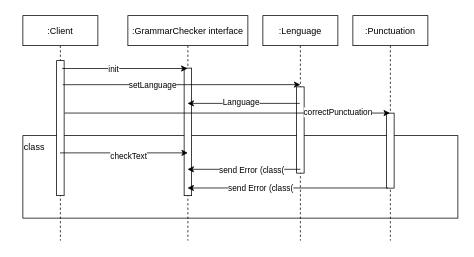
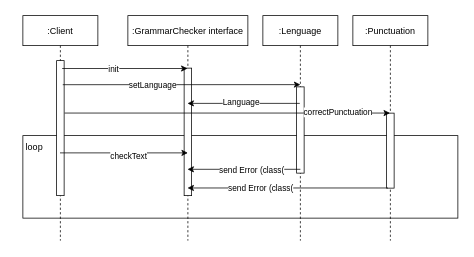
  <mxCell id="0" />
  <mxCell id="1" parent="0" />
  <mxCell id="2" value="" style="rounded=0;whiteSpace=wrap;html=1;" vertex="1" parent="1"><mxGeometry x="30" y="180" width="580" height="110" as="geometry" /></mxCell>
  <mxCell id="3" value=":Client" style="shape=umlLifeline;perimeter=lifelinePerimeter;container=1;collapsible=0;recursiveResize=0;rounded=0;shadow=0;strokeWidth=1;" parent="1" vertex="1"><mxGeometry x="30" y="20" width="100" height="300" as="geometry" /></mxCell>
  <mxCell id="4" value="" style="points=[];perimeter=orthogonalPerimeter;rounded=0;shadow=0;strokeWidth=1;" parent="3" vertex="1"><mxGeometry x="45" y="60" width="10" height="180" as="geometry" /></mxCell>
  <mxCell id="5" value=":GrammarChecker interface" style="shape=umlLifeline;perimeter=lifelinePerimeter;container=1;collapsible=0;recursiveResize=0;rounded=0;shadow=0;strokeWidth=1;" parent="1" vertex="1"><mxGeometry x="170" y="20" width="160" height="300" as="geometry" /></mxCell>
  <mxCell id="6" value="" style="points=[];perimeter=orthogonalPerimeter;rounded=0;shadow=0;strokeWidth=1;" vertex="1" parent="5"><mxGeometry x="75" y="70" width="10" height="170" as="geometry" /></mxCell>
  <mxCell id="7" value=":Lenguage" style="shape=umlLifeline;perimeter=lifelinePerimeter;container=1;collapsible=0;recursiveResize=0;rounded=0;shadow=0;strokeWidth=1;" vertex="1" parent="1"><mxGeometry x="350" y="20" width="100" height="300" as="geometry" /></mxCell>
  <mxCell id="8" value="" style="points=[];perimeter=orthogonalPerimeter;rounded=0;shadow=0;strokeWidth=1;" vertex="1" parent="7"><mxGeometry x="45" y="95" width="10" height="115" as="geometry" /></mxCell>
  <mxCell id="9" value=":Punctuation" style="shape=umlLifeline;perimeter=lifelinePerimeter;container=1;collapsible=0;recursiveResize=0;rounded=0;shadow=0;strokeWidth=1;" vertex="1" parent="1"><mxGeometry x="470" y="20" width="100" height="300" as="geometry" /></mxCell>
  <mxCell id="10" value="" style="points=[];perimeter=orthogonalPerimeter;rounded=0;shadow=0;strokeWidth=1;" vertex="1" parent="9"><mxGeometry x="45" y="130" width="10" height="100" as="geometry" /></mxCell>
  <mxCell id="11" value="" style="endArrow=classic;html=1;rounded=0;exitX=0.532;exitY=0.307;exitDx=0;exitDy=0;exitPerimeter=0;" edge="1" parent="1" source="3"><mxGeometry width="50" height="50" relative="1" as="geometry"><mxPoint x="310" y="240" as="sourcePoint" /><mxPoint x="400" y="112" as="targetPoint" /></mxGeometry></mxCell>
  <mxCell id="12" value="setLanguage" style="edgeLabel;html=1;align=center;verticalAlign=middle;resizable=0;points=[];" vertex="1" connectable="0" parent="11"><mxGeometry x="-0.388" relative="1" as="geometry"><mxPoint x="22" as="offset" /></mxGeometry></mxCell>
  <mxCell id="13" value="" style="endArrow=classic;html=1;rounded=0;exitX=0.524;exitY=0.235;exitDx=0;exitDy=0;exitPerimeter=0;" edge="1" parent="1" source="3" target="5"><mxGeometry width="50" height="50" relative="1" as="geometry"><mxPoint x="310" y="240" as="sourcePoint" /><mxPoint x="360" y="190" as="targetPoint" /></mxGeometry></mxCell>
  <mxCell id="14" value="init" style="edgeLabel;html=1;align=center;verticalAlign=middle;resizable=0;points=[];" vertex="1" connectable="0" parent="13"><mxGeometry x="0.185" relative="1" as="geometry"><mxPoint x="-31" as="offset" /></mxGeometry></mxCell>
  <mxCell id="15" value="" style="endArrow=classic;html=1;rounded=0;exitX=0.492;exitY=0.39;exitDx=0;exitDy=0;exitPerimeter=0;" edge="1" parent="1" source="7" target="5"><mxGeometry width="50" height="50" relative="1" as="geometry"><mxPoint x="310" y="240" as="sourcePoint" /><mxPoint x="360" y="190" as="targetPoint" /></mxGeometry></mxCell>
  <mxCell id="16" value="Language" style="edgeLabel;html=1;align=center;verticalAlign=middle;resizable=0;points=[];" vertex="1" connectable="0" parent="15"><mxGeometry x="0.307" y="1" relative="1" as="geometry"><mxPoint x="19" y="-3" as="offset" /></mxGeometry></mxCell>
  <mxCell id="17" value="" style="endArrow=classic;html=1;rounded=0;exitX=0.556;exitY=0.433;exitDx=0;exitDy=0;exitPerimeter=0;" edge="1" parent="1" source="3" target="9"><mxGeometry width="50" height="50" relative="1" as="geometry"><mxPoint x="310" y="240" as="sourcePoint" /><mxPoint x="360" y="190" as="targetPoint" /></mxGeometry></mxCell>
  <mxCell id="18" value="correctPunctuation" style="edgeLabel;html=1;align=center;verticalAlign=middle;resizable=0;points=[];" vertex="1" connectable="0" parent="17"><mxGeometry x="0.755" y="1" relative="1" as="geometry"><mxPoint x="-17" as="offset" /></mxGeometry></mxCell>
  <mxCell id="19" value="" style="endArrow=classic;html=1;rounded=0;" edge="1" parent="1"><mxGeometry width="50" height="50" relative="1" as="geometry"><mxPoint x="79.5" y="203" as="sourcePoint" /><mxPoint x="250" y="203" as="targetPoint" /></mxGeometry></mxCell>
  <mxCell id="20" value="checkText" style="edgeLabel;html=1;align=center;verticalAlign=middle;resizable=0;points=[];" vertex="1" connectable="0" parent="19"><mxGeometry x="0.43" y="-3" relative="1" as="geometry"><mxPoint x="-31" as="offset" /></mxGeometry></mxCell>
  <mxCell id="21" value="" style="endArrow=classic;html=1;rounded=0;exitX=0.5;exitY=0.683;exitDx=0;exitDy=0;exitPerimeter=0;" edge="1" parent="1" source="7" target="5"><mxGeometry width="50" height="50" relative="1" as="geometry"><mxPoint x="310" y="240" as="sourcePoint" /><mxPoint x="360" y="190" as="targetPoint" /></mxGeometry></mxCell>
  <mxCell id="22" value="send Error (class(" style="edgeLabel;html=1;align=center;verticalAlign=middle;resizable=0;points=[];" vertex="1" connectable="0" parent="21"><mxGeometry x="-0.128" y="1" relative="1" as="geometry"><mxPoint as="offset" /></mxGeometry></mxCell>
  <mxCell id="23" value="" style="endArrow=classic;html=1;rounded=0;exitX=0.468;exitY=0.766;exitDx=0;exitDy=0;exitPerimeter=0;" edge="1" parent="1" source="9" target="5"><mxGeometry width="50" height="50" relative="1" as="geometry"><mxPoint x="310" y="240" as="sourcePoint" /><mxPoint x="360" y="190" as="targetPoint" /></mxGeometry></mxCell>
  <mxCell id="24" value="send Error (class(" style="edgeLabel;html=1;align=center;verticalAlign=middle;resizable=0;points=[];" vertex="1" connectable="0" parent="23"><mxGeometry x="0.275" relative="1" as="geometry"><mxPoint as="offset" /></mxGeometry></mxCell>
- <mxCell id="25" value="class" style="text;html=1;align=center;verticalAlign=middle;resizable=0;points=[];autosize=1;strokeColor=none;fillColor=none;" vertex="1" parent="1"><mxGeometry x="20" y="180" width="50" height="30" as="geometry" /></mxCell>
+ <mxCell id="25" value="loop" style="text;html=1;align=center;verticalAlign=middle;resizable=0;points=[];autosize=1;strokeColor=none;fillColor=none;" vertex="1" parent="1"><mxGeometry x="20" y="180" width="50" height="30" as="geometry" /></mxCell>
